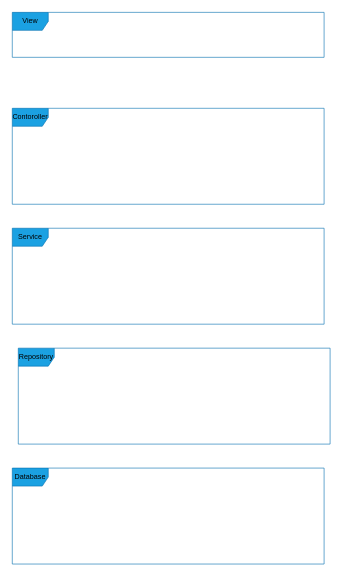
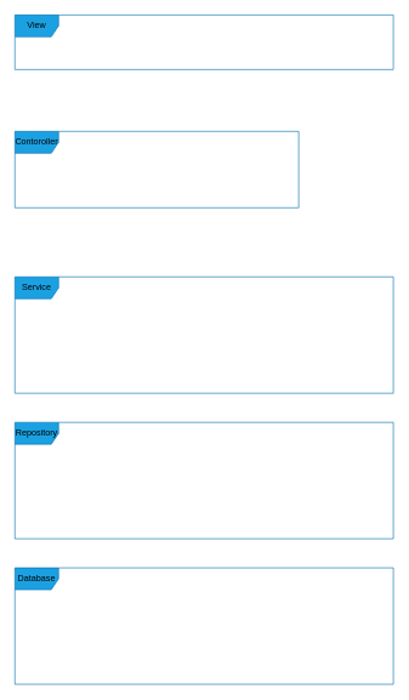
  <mxCell id="0" />
  <mxCell id="1" parent="0" />
  <mxCell id="2" value="View" style="shape=umlFrame;whiteSpace=wrap;html=1;fontColor=#000000;strokeColor=#006EAF;fillColor=#1ba1e2;" parent="1" vertex="1"><mxGeometry x="20" y="20" width="520" height="75" as="geometry" /></mxCell>
- <mxCell id="3" value="Contoroller" style="shape=umlFrame;whiteSpace=wrap;html=1;fontColor=#000000;strokeColor=#006EAF;fillColor=#1ba1e2;" parent="1" vertex="1"><mxGeometry x="20" y="180" width="520" height="160" as="geometry" /></mxCell>
+ <mxCell id="3" value="Contoroller" style="shape=umlFrame;whiteSpace=wrap;html=1;fontColor=#000000;strokeColor=#006EAF;fillColor=#1ba1e2;" parent="1" vertex="1"><mxGeometry x="20" y="180" width="390" height="105" as="geometry" /></mxCell>
  <mxCell id="4" value="Service" style="shape=umlFrame;whiteSpace=wrap;html=1;fontColor=#000000;strokeColor=#006EAF;fillColor=#1ba1e2;" parent="1" vertex="1"><mxGeometry x="20" y="380" width="520" height="160" as="geometry" /></mxCell>
- <mxCell id="5" value="Repository" style="shape=umlFrame;whiteSpace=wrap;html=1;fontColor=#000000;strokeColor=#006EAF;fillColor=#1ba1e2;" parent="1" vertex="1"><mxGeometry x="30" y="580" width="520" height="160" as="geometry" /></mxCell>
+ <mxCell id="5" value="Repository" style="shape=umlFrame;whiteSpace=wrap;html=1;fontColor=#000000;strokeColor=#006EAF;fillColor=#1ba1e2;" parent="1" vertex="1"><mxGeometry x="20" y="580" width="520" height="160" as="geometry" /></mxCell>
  <mxCell id="6" value="Database" style="shape=umlFrame;whiteSpace=wrap;html=1;fontColor=#000000;strokeColor=#006EAF;fillColor=#1ba1e2;" parent="1" vertex="1"><mxGeometry x="20" y="780" width="520" height="160" as="geometry" /></mxCell>
